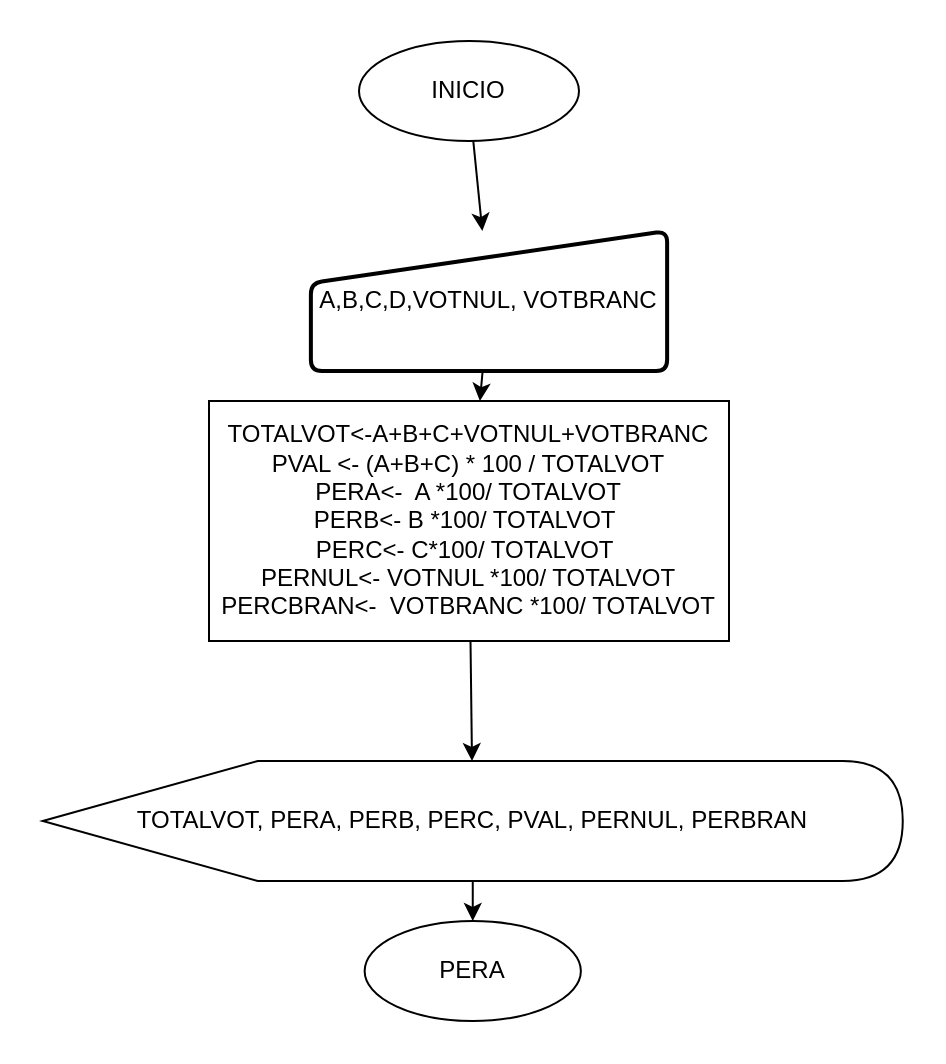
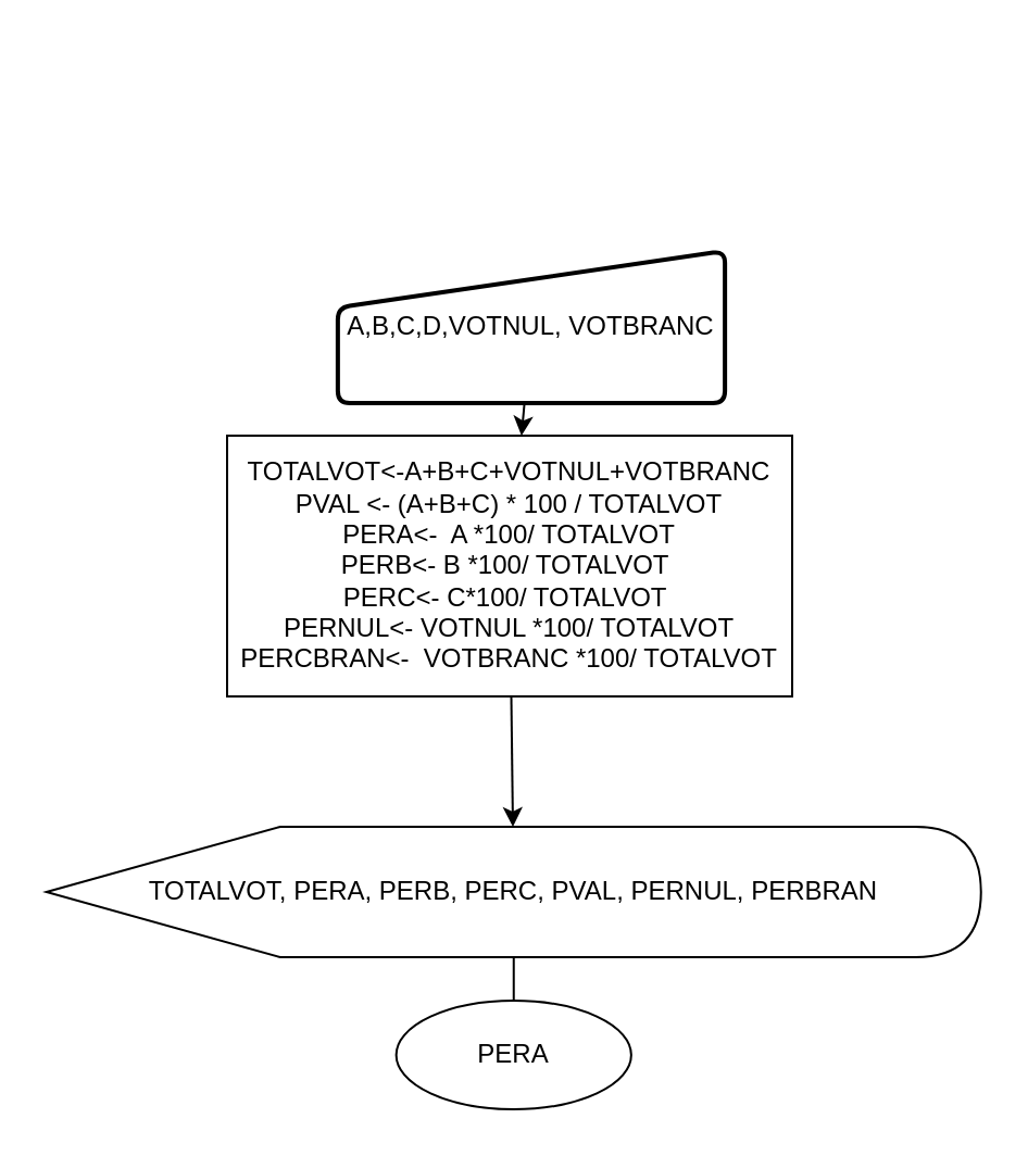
  <mxCell id="0" />
  <mxCell id="1" parent="0" />
- <mxCell id="2" value="" style="rounded=0;orthogonalLoop=1;jettySize=auto;html=1;" edge="1" parent="1" source="3" target="10"><mxGeometry relative="1" as="geometry" /></mxCell>
- <mxCell id="3" value="INICIO" style="ellipse;whiteSpace=wrap;html=1;" parent="1" vertex="1"><mxGeometry x="179" y="20" width="110" height="50" as="geometry" /></mxCell>
  <mxCell id="4" value="" style="edgeStyle=none;rounded=0;orthogonalLoop=1;jettySize=auto;html=1;" parent="1" source="5" target="7" edge="1"><mxGeometry relative="1" as="geometry" /></mxCell>
  <mxCell id="5" value="TOTALVOT&amp;lt;-A+B+C+VOTNUL+VOTBRANC&lt;br&gt;PVAL &amp;lt;- (A+B+C) * 100 / TOTALVOT&lt;br&gt;PERA&amp;lt;-&amp;nbsp; A *100/ TOTALVOT&lt;br&gt;PERB&amp;lt;- B *100/ TOTALVOT&amp;nbsp;&lt;br&gt;PERC&amp;lt;- C*100/ TOTALVOT&amp;nbsp;&lt;br&gt;PERNUL&amp;lt;- VOTNUL *100/ TOTALVOT&lt;br&gt;PERCBRAN&amp;lt;-&amp;nbsp; VOTBRANC *100/ TOTALVOT" style="whiteSpace=wrap;html=1;" parent="1" vertex="1"><mxGeometry x="104" y="200" width="260" height="120" as="geometry" /></mxCell>
- <mxCell id="6" value="" style="edgeStyle=none;rounded=0;orthogonalLoop=1;jettySize=auto;html=1;" parent="1" source="7" target="8" edge="1"><mxGeometry relative="1" as="geometry" /></mxCell>
+ <mxCell id="6" value="" style="edgeStyle=none;rounded=0;orthogonalLoop=1;jettySize=auto;html=1;endArrow=none;" parent="1" source="7" target="8" edge="1"><mxGeometry relative="1" as="geometry" /></mxCell>
  <mxCell id="7" value="TOTALVOT, PERA, PERB, PERC, PVAL, PERNUL, PERBRAN" style="shape=display;whiteSpace=wrap;html=1;" parent="1" vertex="1"><mxGeometry x="20.88" y="380" width="430" height="60" as="geometry" /></mxCell>
  <mxCell id="8" value="PERA" style="ellipse;whiteSpace=wrap;html=1;" parent="1" vertex="1"><mxGeometry x="181.81" y="460" width="108.13" height="50" as="geometry" /></mxCell>
  <mxCell id="9" value="" style="edgeStyle=none;rounded=0;orthogonalLoop=1;jettySize=auto;html=1;" edge="1" parent="1" source="10" target="5"><mxGeometry relative="1" as="geometry" /></mxCell>
  <mxCell id="10" value="&lt;span&gt;A,B,C,D,VOTNUL, VOTBRANC&lt;/span&gt;" style="html=1;strokeWidth=2;shape=manualInput;whiteSpace=wrap;rounded=1;size=26;arcSize=11;" vertex="1" parent="1"><mxGeometry x="154.94" y="115" width="178.12" height="70" as="geometry" /></mxCell>
